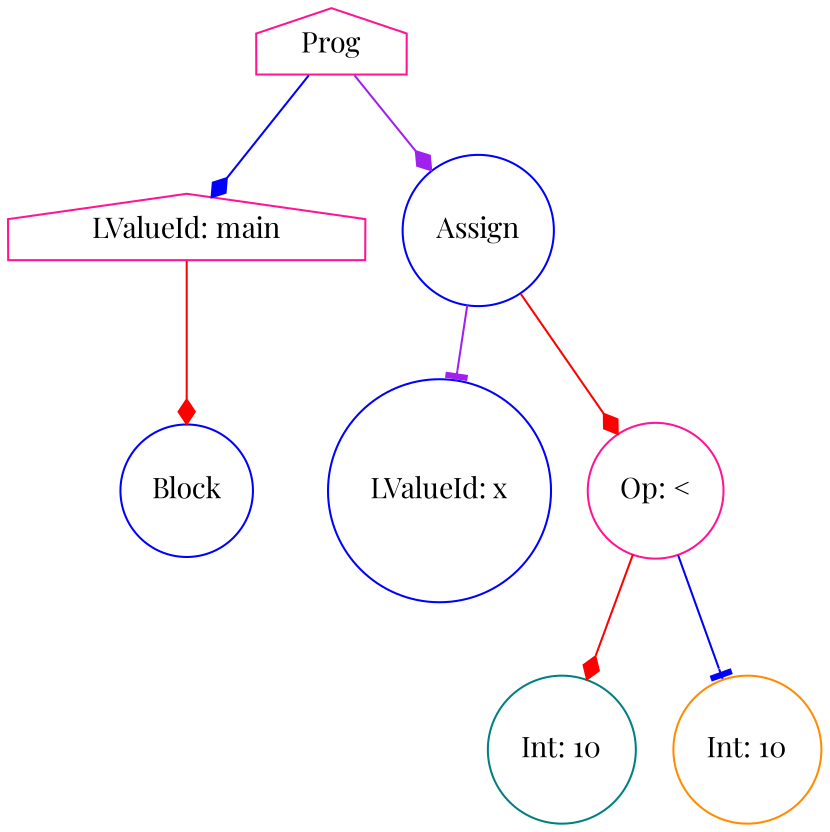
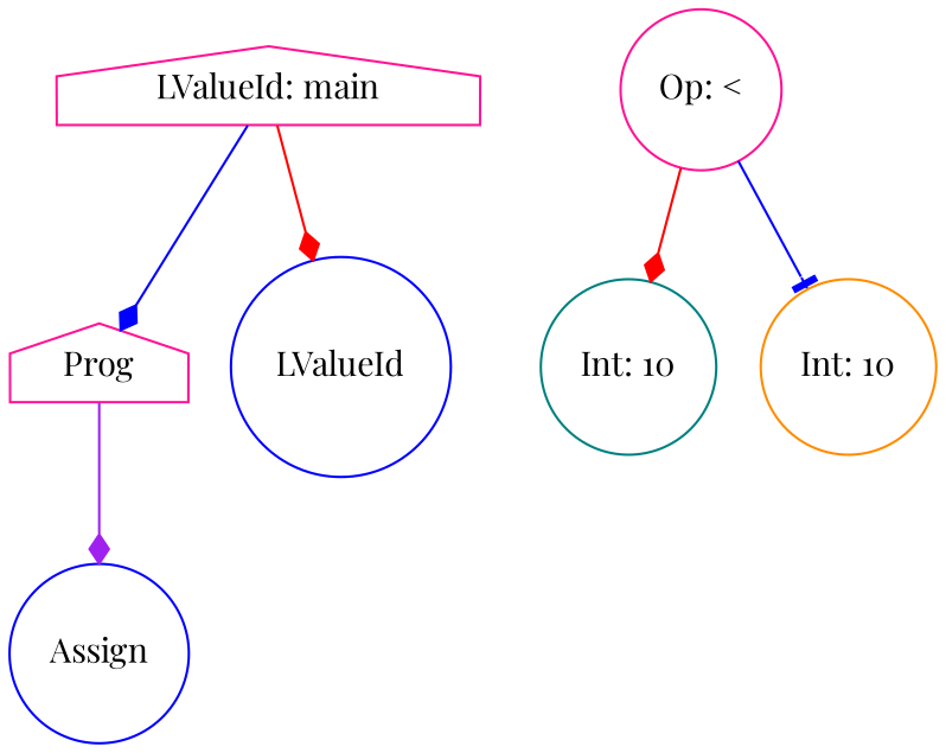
  digraph {
    fontname="Playfair Display"
    node [color=deeppink fontname="Playfair Display" shape=circle]
    edge [arrowhead=diamond color=red fontname="Playfair Display"]
    n1 [label=Prog shape=house]
    n2 [label="LValueId: main" shape=house]
    n3 [color=blue label=Assign]
-   n4 [color=blue label=Block]
-   n5 [color=blue label="LValueId: x"]
+   n4 [color=blue label=LValueId]
    n6 [label="Op: <"]
    n7 [color=teal label="Int: 10"]
    n8 [color=darkorange label="Int: 10"]
-   n1 -> n2 [color=blue]
+   n2 -> n1 [color=blue]
    n1 -> n3 [color=purple]
    n2 -> n4
-   n3 -> n5 [arrowhead=tee color=purple]
-   n3 -> n6
    n6 -> n7
    n6 -> n8 [arrowhead=tee color=blue]
  }
